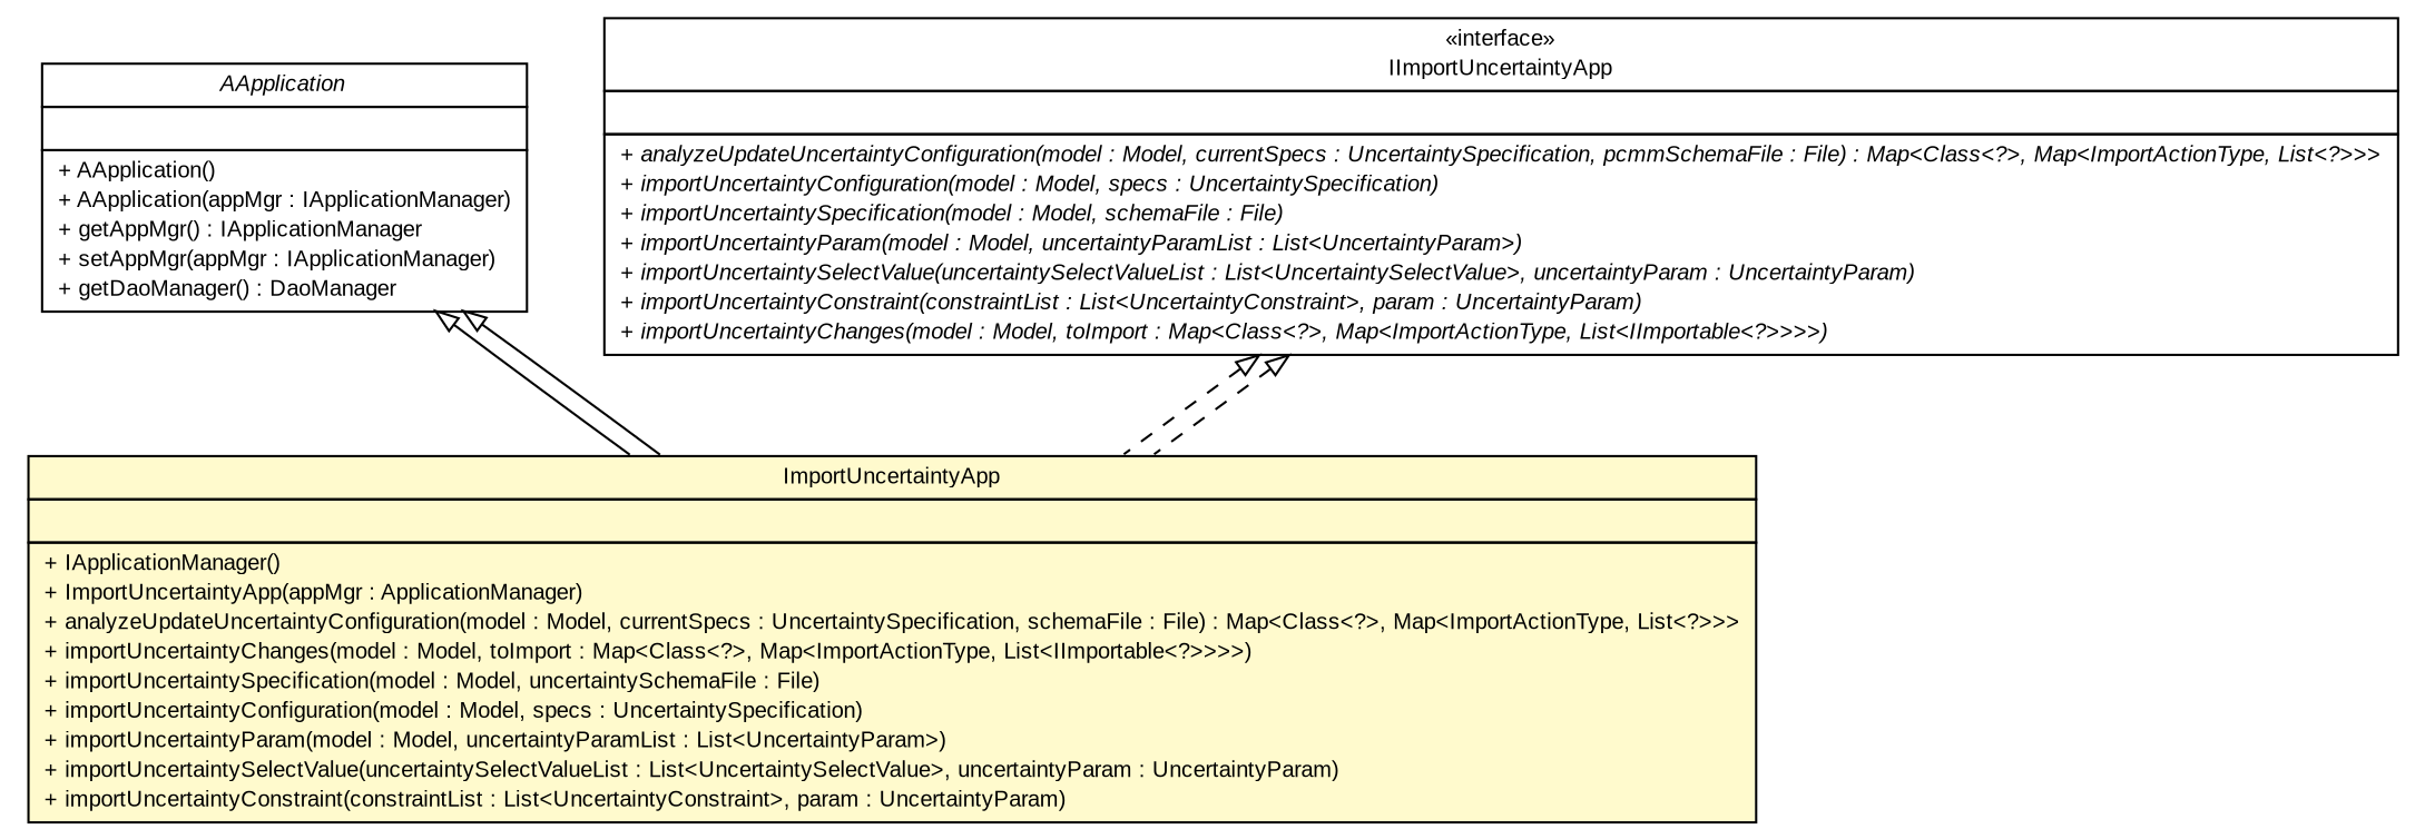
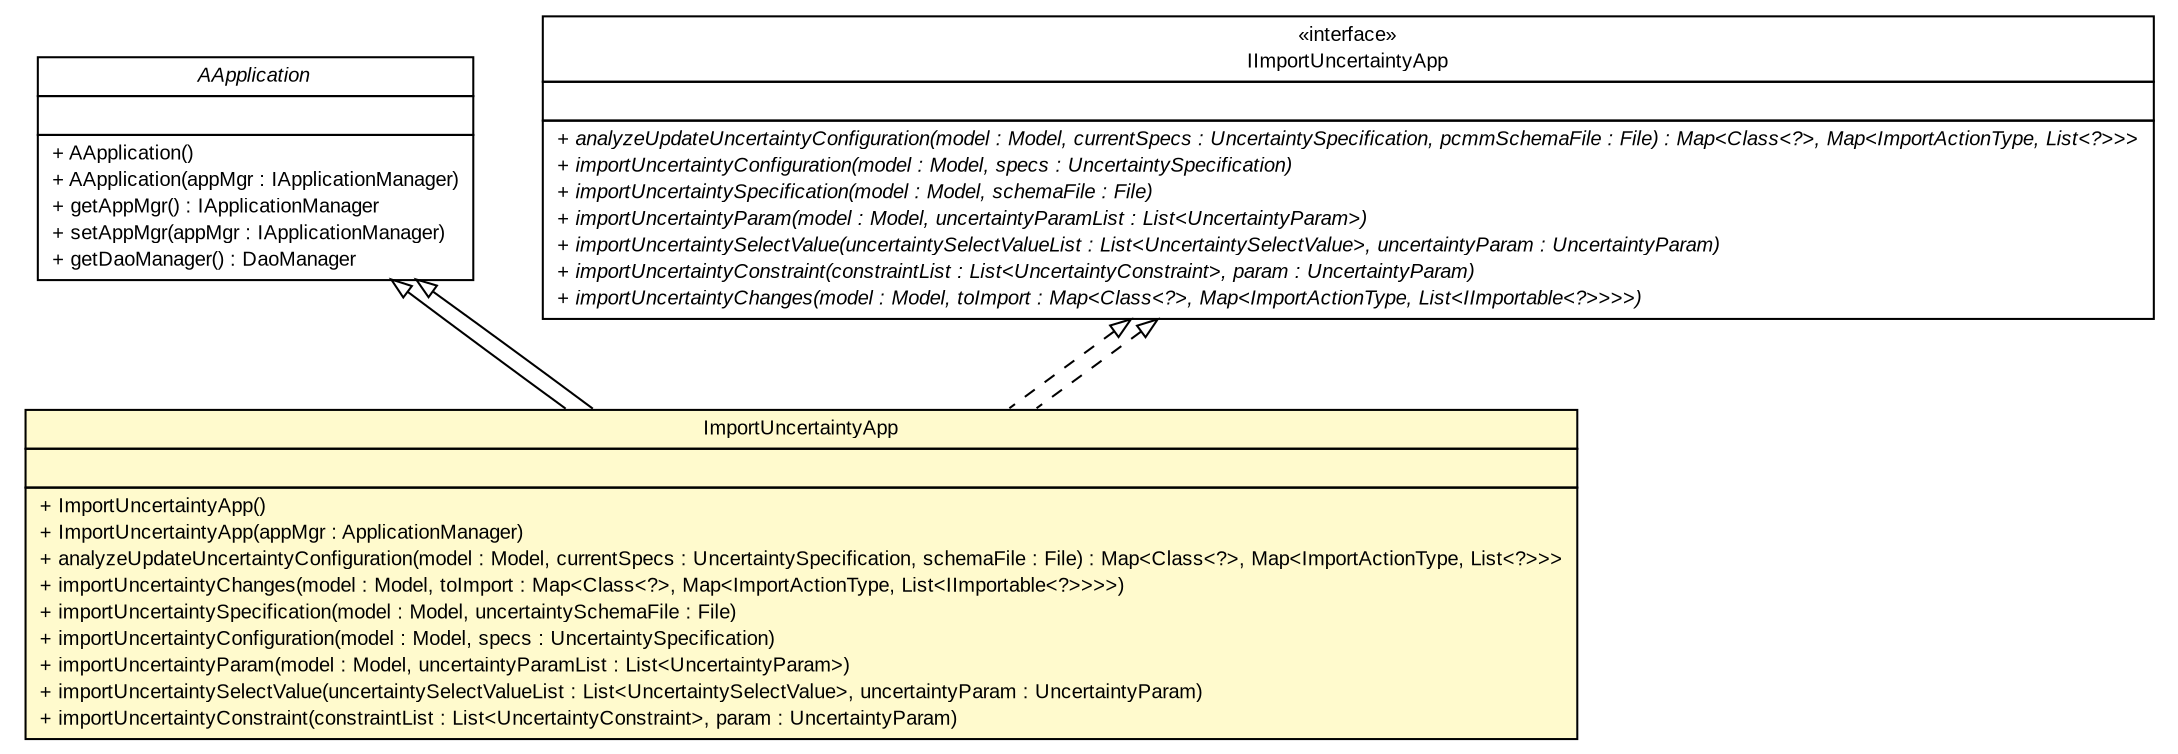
  digraph {
    nodesep=0.25
    ranksep=0.5
    node [fontcolor=black fontname=arial fontsize=10.0 shape=plaintext]
    edge [arrowtail=empty dir=back fontname=arial fontsize=10 headport=p labelfontname=arial labelfontsize=10 tailport=p]
    n1 [label=<<table title="gov.sandia.cf.application.AApplication" border="0" cellborder="1" cellspacing="0" cellpadding="2" port="p" href="../AApplication.html"> 		<tr><td><table border="0" cellspacing="0" cellpadding="1"> <tr><td align="center" balign="center"><font face="arial italic"> AApplication </font></td></tr> 		</table></td></tr> 		<tr><td><table border="0" cellspacing="0" cellpadding="1"> <tr><td align="left" balign="left">  </td></tr> 		</table></td></tr> 		<tr><td><table border="0" cellspacing="0" cellpadding="1"> <tr><td align="left" balign="left"> + AApplication() </td></tr> <tr><td align="left" balign="left"> + AApplication(appMgr : IApplicationManager) </td></tr> <tr><td align="left" balign="left"> + getAppMgr() : IApplicationManager </td></tr> <tr><td align="left" balign="left"> + setAppMgr(appMgr : IApplicationManager) </td></tr> <tr><td align="left" balign="left"> + getDaoManager() : DaoManager </td></tr> 		</table></td></tr> 		</table>>]
-   n2 [label=<<table title="gov.sandia.cf.application.impl.ImportUncertaintyApp" border="0" cellborder="1" cellspacing="0" cellpadding="2" port="p" bgcolor="lemonChiffon" href="./ImportUncertaintyApp.html"> 		<tr><td><table border="0" cellspacing="0" cellpadding="1"> <tr><td align="center" balign="center"> ImportUncertaintyApp </td></tr> 		</table></td></tr> 		<tr><td><table border="0" cellspacing="0" cellpadding="1"> <tr><td align="left" balign="left">  </td></tr> 		</table></td></tr> 		<tr><td><table border="0" cellspacing="0" cellpadding="1"> <tr><td align="left" balign="left"> + IApplicationManager() </td></tr> <tr><td align="left" balign="left"> + ImportUncertaintyApp(appMgr : ApplicationManager) </td></tr> <tr><td align="left" balign="left"> + analyzeUpdateUncertaintyConfiguration(model : Model, currentSpecs : UncertaintySpecification, schemaFile : File) : Map&lt;Class&lt;?&gt;, Map&lt;ImportActionType, List&lt;?&gt;&gt;&gt; </td></tr> <tr><td align="left" balign="left"> + importUncertaintyChanges(model : Model, toImport : Map&lt;Class&lt;?&gt;, Map&lt;ImportActionType, List&lt;IImportable&lt;?&gt;&gt;&gt;&gt;) </td></tr> <tr><td align="left" balign="left"> + importUncertaintySpecification(model : Model, uncertaintySchemaFile : File) </td></tr> <tr><td align="left" balign="left"> + importUncertaintyConfiguration(model : Model, specs : UncertaintySpecification) </td></tr> <tr><td align="left" balign="left"> + importUncertaintyParam(model : Model, uncertaintyParamList : List&lt;UncertaintyParam&gt;) </td></tr> <tr><td align="left" balign="left"> + importUncertaintySelectValue(uncertaintySelectValueList : List&lt;UncertaintySelectValue&gt;, uncertaintyParam : UncertaintyParam) </td></tr> <tr><td align="left" balign="left"> + importUncertaintyConstraint(constraintList : List&lt;UncertaintyConstraint&gt;, param : UncertaintyParam) </td></tr> 		</table></td></tr> 		</table>>]
+   n2 [label=<<table title="gov.sandia.cf.application.impl.ImportUncertaintyApp" border="0" cellborder="1" cellspacing="0" cellpadding="2" port="p" bgcolor="lemonChiffon" href="./ImportUncertaintyApp.html"> 		<tr><td><table border="0" cellspacing="0" cellpadding="1"> <tr><td align="center" balign="center"> ImportUncertaintyApp </td></tr> 		</table></td></tr> 		<tr><td><table border="0" cellspacing="0" cellpadding="1"> <tr><td align="left" balign="left">  </td></tr> 		</table></td></tr> 		<tr><td><table border="0" cellspacing="0" cellpadding="1"> <tr><td align="left" balign="left"> + ImportUncertaintyApp() </td></tr> <tr><td align="left" balign="left"> + ImportUncertaintyApp(appMgr : ApplicationManager) </td></tr> <tr><td align="left" balign="left"> + analyzeUpdateUncertaintyConfiguration(model : Model, currentSpecs : UncertaintySpecification, schemaFile : File) : Map&lt;Class&lt;?&gt;, Map&lt;ImportActionType, List&lt;?&gt;&gt;&gt; </td></tr> <tr><td align="left" balign="left"> + importUncertaintyChanges(model : Model, toImport : Map&lt;Class&lt;?&gt;, Map&lt;ImportActionType, List&lt;IImportable&lt;?&gt;&gt;&gt;&gt;) </td></tr> <tr><td align="left" balign="left"> + importUncertaintySpecification(model : Model, uncertaintySchemaFile : File) </td></tr> <tr><td align="left" balign="left"> + importUncertaintyConfiguration(model : Model, specs : UncertaintySpecification) </td></tr> <tr><td align="left" balign="left"> + importUncertaintyParam(model : Model, uncertaintyParamList : List&lt;UncertaintyParam&gt;) </td></tr> <tr><td align="left" balign="left"> + importUncertaintySelectValue(uncertaintySelectValueList : List&lt;UncertaintySelectValue&gt;, uncertaintyParam : UncertaintyParam) </td></tr> <tr><td align="left" balign="left"> + importUncertaintyConstraint(constraintList : List&lt;UncertaintyConstraint&gt;, param : UncertaintyParam) </td></tr> 		</table></td></tr> 		</table>>]
    n3 [label=<<table title="gov.sandia.cf.application.IImportUncertaintyApp" border="0" cellborder="1" cellspacing="0" cellpadding="2" port="p" href="../IImportUncertaintyApp.html"> 		<tr><td><table border="0" cellspacing="0" cellpadding="1"> <tr><td align="center" balign="center"> &#171;interface&#187; </td></tr> <tr><td align="center" balign="center"> IImportUncertaintyApp </td></tr> 		</table></td></tr> 		<tr><td><table border="0" cellspacing="0" cellpadding="1"> <tr><td align="left" balign="left">  </td></tr> 		</table></td></tr> 		<tr><td><table border="0" cellspacing="0" cellpadding="1"> <tr><td align="left" balign="left"><font face="arial italic" point-size="10.0"> + analyzeUpdateUncertaintyConfiguration(model : Model, currentSpecs : UncertaintySpecification, pcmmSchemaFile : File) : Map&lt;Class&lt;?&gt;, Map&lt;ImportActionType, List&lt;?&gt;&gt;&gt; </font></td></tr> <tr><td align="left" balign="left"><font face="arial italic" point-size="10.0"> + importUncertaintyConfiguration(model : Model, specs : UncertaintySpecification) </font></td></tr> <tr><td align="left" balign="left"><font face="arial italic" point-size="10.0"> + importUncertaintySpecification(model : Model, schemaFile : File) </font></td></tr> <tr><td align="left" balign="left"><font face="arial italic" point-size="10.0"> + importUncertaintyParam(model : Model, uncertaintyParamList : List&lt;UncertaintyParam&gt;) </font></td></tr> <tr><td align="left" balign="left"><font face="arial italic" point-size="10.0"> + importUncertaintySelectValue(uncertaintySelectValueList : List&lt;UncertaintySelectValue&gt;, uncertaintyParam : UncertaintyParam) </font></td></tr> <tr><td align="left" balign="left"><font face="arial italic" point-size="10.0"> + importUncertaintyConstraint(constraintList : List&lt;UncertaintyConstraint&gt;, param : UncertaintyParam) </font></td></tr> <tr><td align="left" balign="left"><font face="arial italic" point-size="10.0"> + importUncertaintyChanges(model : Model, toImport : Map&lt;Class&lt;?&gt;, Map&lt;ImportActionType, List&lt;IImportable&lt;?&gt;&gt;&gt;&gt;) </font></td></tr> 		</table></td></tr> 		</table>>]
    n1 -> n2
    n1 -> n2
    n3 -> n2 [style=dashed]
    n3 -> n2 [style=dashed]
  }
